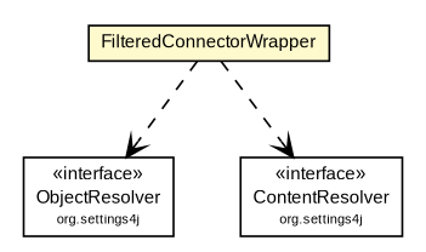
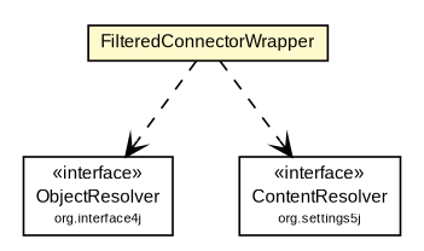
  digraph {
    node [fontcolor=black fontname=arial fontsize=9.0 shape=plaintext]
    edge [arrowhead=open color=black fontcolor=black fontname=arial fontsize=10.0 headport=p labelfontname=arial labelfontsize=10 style=dashed tailport=p]
    n1 [label=<<table border="0" cellborder="1" cellspacing="0" cellpadding="2" port="p" bgcolor="lemonChiffon" href="./FilteredConnectorWrapper.html"> 		<tr><td><table border="0" cellspacing="0" cellpadding="1"> 			<tr><td> FilteredConnectorWrapper </td></tr> 		</table></td></tr> 		</table>>]
-   n2 [label=<<table border="0" cellborder="1" cellspacing="0" cellpadding="2" port="p" href="../ObjectResolver.html"> 		<tr><td><table border="0" cellspacing="0" cellpadding="1"> 			<tr><td> &laquo;interface&raquo; </td></tr> 			<tr><td> ObjectResolver </td></tr> 			<tr><td><font point-size="7.0"> org.settings4j </font></td></tr> 		</table></td></tr> 		</table>>]
-   n3 [label=<<table border="0" cellborder="1" cellspacing="0" cellpadding="2" port="p" href="../ContentResolver.html"> 		<tr><td><table border="0" cellspacing="0" cellpadding="1"> 			<tr><td> &laquo;interface&raquo; </td></tr> 			<tr><td> ContentResolver </td></tr> 			<tr><td><font point-size="7.0"> org.settings4j </font></td></tr> 		</table></td></tr> 		</table>>]
+   n2 [label=<<table border="0" cellborder="1" cellspacing="0" cellpadding="2" port="p" href="../ObjectResolver.html"> 		<tr><td><table border="0" cellspacing="0" cellpadding="1"> 			<tr><td> &laquo;interface&raquo; </td></tr> 			<tr><td> ObjectResolver </td></tr> 			<tr><td><font point-size="7.0"> org.interface4j </font></td></tr> 		</table></td></tr> 		</table>>]
+   n3 [label=<<table border="0" cellborder="1" cellspacing="0" cellpadding="2" port="p" href="../ContentResolver.html"> 		<tr><td><table border="0" cellspacing="0" cellpadding="1"> 			<tr><td> &laquo;interface&raquo; </td></tr> 			<tr><td> ContentResolver </td></tr> 			<tr><td><font point-size="7.0"> org.settings5j </font></td></tr> 		</table></td></tr> 		</table>>]
    n1 -> n2
    n1 -> n3
  }
